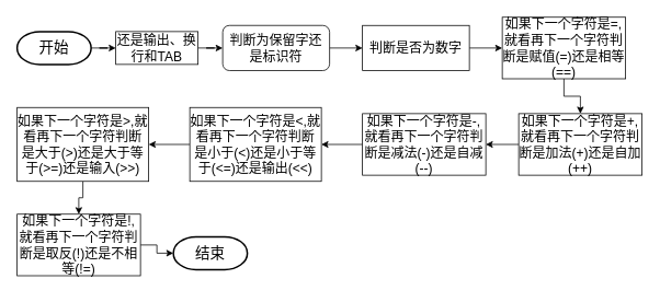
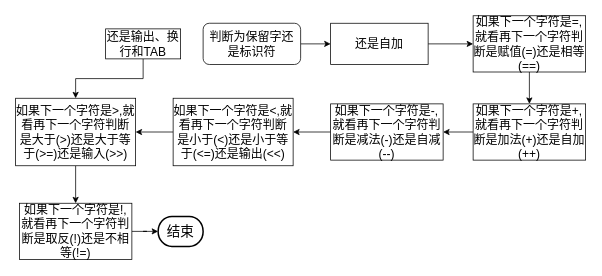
  <mxCell id="0" />
  <mxCell id="1" parent="0" />
- <mxCell id="2" value="" style="edgeStyle=orthogonalEdgeStyle;rounded=0;orthogonalLoop=1;jettySize=auto;html=1;" edge="1" parent="1" source="3" target="5"><mxGeometry relative="1" as="geometry" /></mxCell>
- <mxCell id="3" value="&lt;font style=&quot;font-size: 18px&quot;&gt;开始&lt;/font&gt;" style="strokeWidth=2;html=1;shape=mxgraph.flowchart.terminator;whiteSpace=wrap;" vertex="1" parent="1"><mxGeometry x="20" y="38" width="90" height="40" as="geometry" /></mxCell>
- <mxCell id="4" value="" style="edgeStyle=orthogonalEdgeStyle;rounded=0;orthogonalLoop=1;jettySize=auto;html=1;" edge="1" parent="1" source="5" target="7"><mxGeometry relative="1" as="geometry" /></mxCell>
+ <mxCell id="4" value="" style="edgeStyle=orthogonalEdgeStyle;rounded=0;orthogonalLoop=1;jettySize=auto;html=1;" edge="1" parent="1" source="5" target="19"><mxGeometry relative="1" as="geometry" /></mxCell>
  <mxCell id="5" value="&lt;font style=&quot;font-size: 16px&quot;&gt;还是输出、换行和TAB&lt;/font&gt;" style="rounded=0;whiteSpace=wrap;html=1;" vertex="1" parent="1"><mxGeometry x="140" y="38" width="100" height="40" as="geometry" /></mxCell>
  <mxCell id="6" value="" style="edgeStyle=orthogonalEdgeStyle;rounded=0;orthogonalLoop=1;jettySize=auto;html=1;" edge="1" parent="1" source="7" target="9"><mxGeometry relative="1" as="geometry" /></mxCell>
  <mxCell id="7" value="&lt;font style=&quot;font-size: 16px&quot;&gt;&lt;font style=&quot;font-size: 16px&quot;&gt;判断&lt;/font&gt;为保留字还是标识符&lt;/font&gt;" style="whiteSpace=wrap;html=1;align=center;verticalAlign=middle;rounded=1;" vertex="1" parent="1"><mxGeometry x="270" y="30.5" width="130" height="55" as="geometry" /></mxCell>
  <mxCell id="8" value="" style="edgeStyle=orthogonalEdgeStyle;rounded=0;orthogonalLoop=1;jettySize=auto;html=1;" edge="1" parent="1" source="9" target="11"><mxGeometry relative="1" as="geometry" /></mxCell>
- <mxCell id="9" value="&lt;font style=&quot;font-size: 16px&quot;&gt;&lt;font style=&quot;font-size: 16px&quot;&gt;判断是否为数字&lt;/font&gt;&lt;/font&gt;" style="rounded=0;whiteSpace=wrap;html=1;align=center;verticalAlign=middle;" vertex="1" parent="1"><mxGeometry x="440" y="30.5" width="130" height="55" as="geometry" /></mxCell>
+ <mxCell id="9" value="&lt;font style=&quot;font-size: 16px&quot;&gt;&lt;font style=&quot;font-size: 16px&quot;&gt;还是自加&lt;/font&gt;&lt;/font&gt;" style="rounded=0;whiteSpace=wrap;html=1;align=center;verticalAlign=middle;" vertex="1" parent="1"><mxGeometry x="440" y="30.5" width="130" height="55" as="geometry" /></mxCell>
  <mxCell id="10" value="" style="edgeStyle=orthogonalEdgeStyle;rounded=0;orthogonalLoop=1;jettySize=auto;html=1;" edge="1" parent="1" source="11" target="13"><mxGeometry relative="1" as="geometry" /></mxCell>
- <mxCell id="11" value="&lt;font style=&quot;font-size: 16px&quot;&gt;如果下一个字符是=,就看再下一个字符判断是赋值(=)还是相等(==)&lt;/font&gt;" style="rounded=0;whiteSpace=wrap;html=1;align=center;verticalAlign=middle;" vertex="1" parent="1"><mxGeometry x="610" y="20.5" width="150" height="75" as="geometry" /></mxCell>
+ <mxCell id="11" value="&lt;font style=&quot;font-size: 16px&quot;&gt;如果下一个字符是=,就看再下一个字符判断是赋值(=)还是相等(==)&lt;/font&gt;" style="rounded=0;whiteSpace=wrap;html=1;align=center;verticalAlign=middle;" vertex="1" parent="1"><mxGeometry x="630" y="20.5" width="150" height="75" as="geometry" /></mxCell>
  <mxCell id="12" value="" style="edgeStyle=orthogonalEdgeStyle;rounded=0;orthogonalLoop=1;jettySize=auto;html=1;" edge="1" parent="1" source="13" target="15"><mxGeometry relative="1" as="geometry" /></mxCell>
  <mxCell id="13" value="&lt;font style=&quot;font-size: 16px&quot;&gt;如果下一个字符是+,就看再下一个字符判断是加法(+)还是自加(++)&lt;/font&gt;" style="rounded=0;whiteSpace=wrap;html=1;align=center;verticalAlign=middle;" vertex="1" parent="1"><mxGeometry x="630" y="138" width="150" height="75" as="geometry" /></mxCell>
  <mxCell id="14" value="" style="edgeStyle=orthogonalEdgeStyle;rounded=0;orthogonalLoop=1;jettySize=auto;html=1;" edge="1" parent="1" source="15" target="17"><mxGeometry relative="1" as="geometry" /></mxCell>
  <mxCell id="15" value="&lt;font style=&quot;font-size: 16px&quot;&gt;如果下一个字符是-,就看再下一个字符判断是减法(-)还是自减(--)&lt;/font&gt;" style="rounded=0;whiteSpace=wrap;html=1;align=center;verticalAlign=middle;" vertex="1" parent="1"><mxGeometry x="440" y="138" width="150" height="75" as="geometry" /></mxCell>
  <mxCell id="16" value="" style="edgeStyle=orthogonalEdgeStyle;rounded=0;orthogonalLoop=1;jettySize=auto;html=1;" edge="1" parent="1" source="17" target="19"><mxGeometry relative="1" as="geometry" /></mxCell>
  <mxCell id="17" value="&lt;font style=&quot;font-size: 16px&quot;&gt;如果下一个字符是&amp;lt;,就看再下一个字符判断是小于(&amp;lt;)还是小于等于(&amp;lt;=)还是输出(&amp;lt;&amp;lt;)&lt;/font&gt;" style="rounded=0;whiteSpace=wrap;html=1;align=center;verticalAlign=middle;" vertex="1" parent="1"><mxGeometry x="230" y="130.5" width="160" height="90" as="geometry" /></mxCell>
  <mxCell id="18" value="" style="edgeStyle=orthogonalEdgeStyle;rounded=0;orthogonalLoop=1;jettySize=auto;html=1;" edge="1" parent="1" source="19" target="21"><mxGeometry relative="1" as="geometry" /></mxCell>
  <mxCell id="19" value="&lt;font style=&quot;font-size: 16px&quot;&gt;如果下一个字符是&amp;gt;,就看再下一个字符判断是大于(&amp;gt;)还是大于等于(&amp;gt;=)还是输入(&amp;gt;&amp;gt;)&lt;/font&gt;" style="rounded=0;whiteSpace=wrap;html=1;align=center;verticalAlign=middle;" vertex="1" parent="1"><mxGeometry x="20" y="130.5" width="160" height="90" as="geometry" /></mxCell>
  <mxCell id="20" value="" style="edgeStyle=orthogonalEdgeStyle;rounded=0;orthogonalLoop=1;jettySize=auto;html=1;" edge="1" parent="1" source="21" target="22"><mxGeometry relative="1" as="geometry" /></mxCell>
- <mxCell id="21" value="&lt;font style=&quot;font-size: 16px&quot;&gt;如果下一个字符是!,就看再下一个字符判断是取反(!)还是不相等(!=)&lt;/font&gt;" style="rounded=0;whiteSpace=wrap;html=1;align=center;verticalAlign=middle;" vertex="1" parent="1"><mxGeometry x="20" y="260.5" width="150" height="75" as="geometry" /></mxCell>
- <mxCell id="22" value="&lt;span style=&quot;font-size: 18px&quot;&gt;结束&lt;/span&gt;" style="strokeWidth=2;html=1;shape=mxgraph.flowchart.terminator;whiteSpace=wrap;" vertex="1" parent="1"><mxGeometry x="210" y="288" width="90" height="40" as="geometry" /></mxCell>
+ <mxCell id="21" value="&lt;font style=&quot;font-size: 16px&quot;&gt;如果下一个字符是!,就看再下一个字符判断是取反(!)还是不相等(!=)&lt;/font&gt;" style="rounded=0;whiteSpace=wrap;html=1;align=center;verticalAlign=middle;" vertex="1" parent="1"><mxGeometry x="25" y="270.5" width="150" height="75" as="geometry" /></mxCell>
+ <mxCell id="22" value="&lt;span style=&quot;font-size: 18px&quot;&gt;结束&lt;/span&gt;" style="strokeWidth=2;html=1;shape=mxgraph.flowchart.terminator;whiteSpace=wrap;" vertex="1" parent="1"><mxGeometry x="210" y="288" width="60" height="40" as="geometry" /></mxCell>
